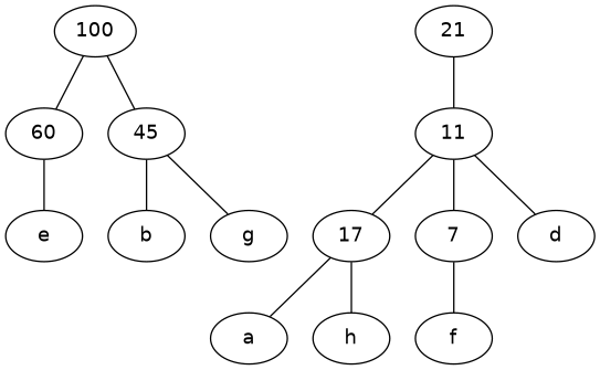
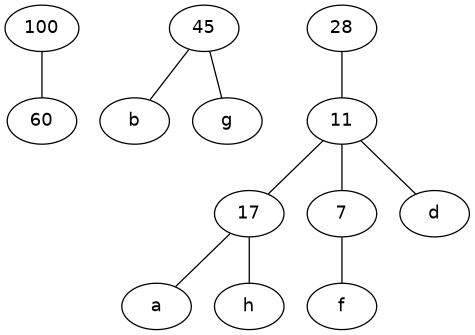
  graph {
    fontname="DejaVu Sans"
    node [fontname="DejaVu Sans"]
    edge [fontname="DejaVu Sans"]
    100
    60
    n3 [label=45]
-   e
    b
    g
-   28 [label=21]
+   28
    11
    17
    n10 [label=7]
    d
    a
    h
    f
    100 -- 60
-   100 -- n3
-   60 -- e
    n3 -- b
    n3 -- g
    28 -- 11
    11 -- 17
    11 -- n10
    11 -- d
    17 -- a
    17 -- h
    n10 -- f
  }
